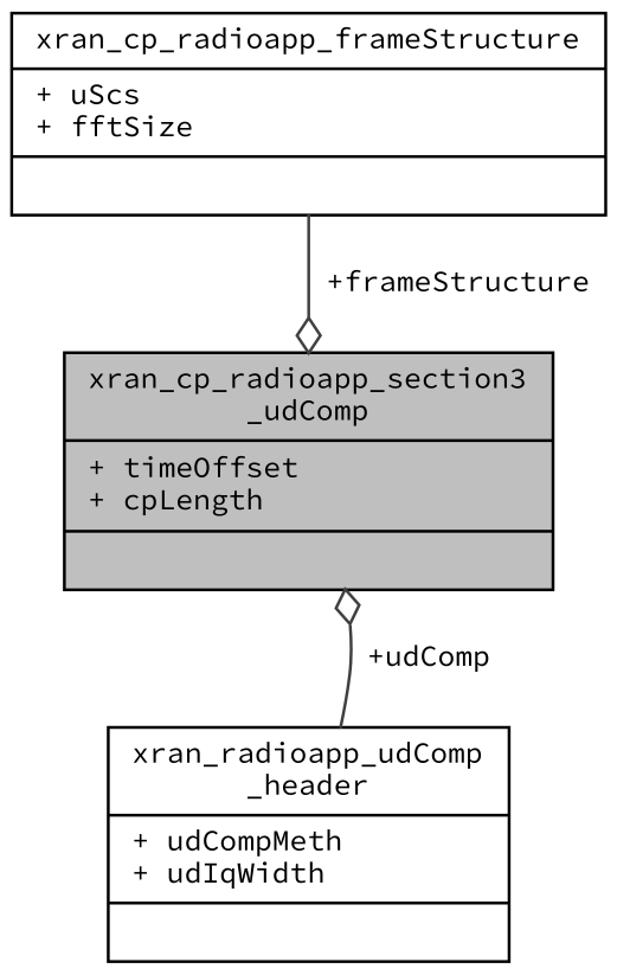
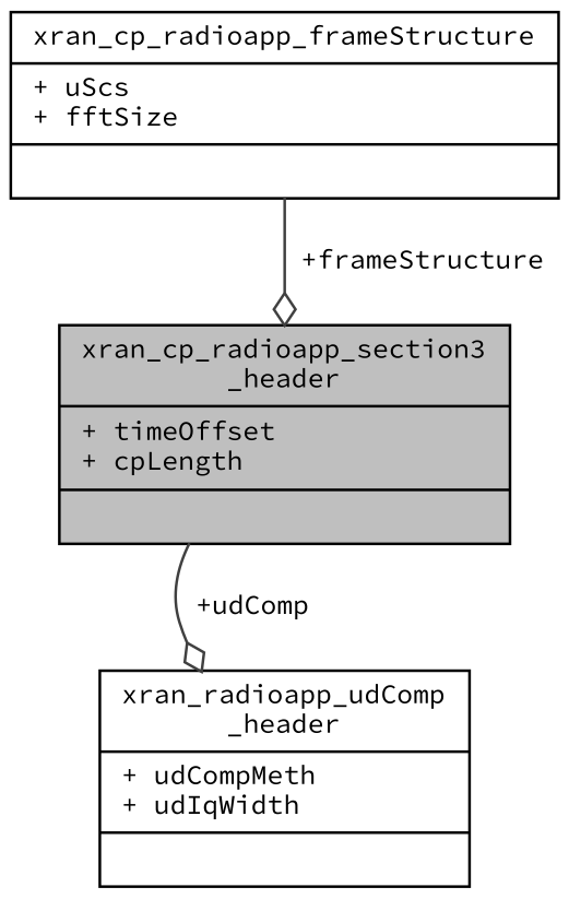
  digraph {
    fontname="Source Code Pro"
    node [color=black fillcolor=white fontname="Source Code Pro" fontsize=10 shape=record style=filled]
    edge [arrowhead=odiamond color=grey25 fontname="Source Code Pro" fontsize=10 labelfontname=Helvetica labelfontsize=10 style=solid]
-   n1 [fillcolor=grey75 fontcolor=black height=0.2 label="{xran_cp_radioapp_section3\l_udComp\n|+ timeOffset\l+ cpLength\l|}" width=0.4]
+   n1 [fillcolor=grey75 fontcolor=black height=0.2 label="{xran_cp_radioapp_section3\l_header\n|+ timeOffset\l+ cpLength\l|}" width=0.4]
    n2 [height=0.2 label="{xran_cp_radioapp_frameStructure\n|+ uScs\l+ fftSize\l|}" width=0.4]
    n3 [height=0.2 label="{xran_radioapp_udComp\l_header\n|+ udCompMeth\l+ udIqWidth\l|}" width=0.4]
    n2 -> n1 [label=" +frameStructure"]
-   n3 -> n1 [label=" +udComp"]
+   n1 -> n3 [label=" +udComp"]
  }
